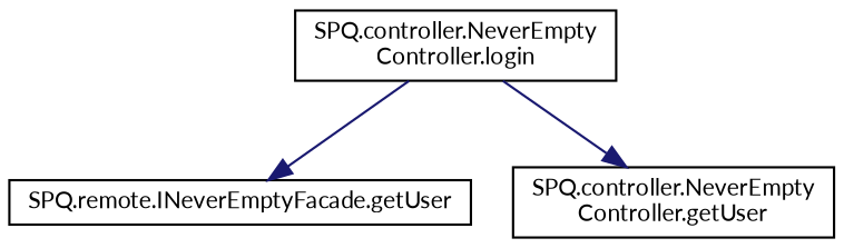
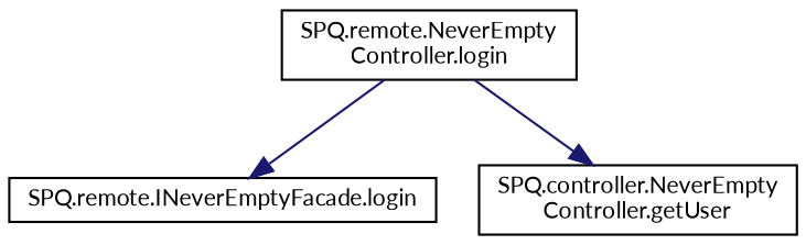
  digraph {
    fontname=Lato
    rankdir=TB
    node [color=black fillcolor=white fontname=Lato fontsize=10 shape=record style=filled]
    edge [color=midnightblue fontname=Lato fontsize=10 labelfontname=Helvetica labelfontsize=10 style=solid]
-   n1 [height=0.2 label="SPQ.controller.NeverEmpty\lController.login" width=0.4]
-   n2 [height=0.2 label="SPQ.remote.INeverEmptyFacade.getUser" width=0.4]
+   n1 [height=0.2 label="SPQ.remote.NeverEmpty\lController.login" width=0.4]
+   n2 [height=0.2 label="SPQ.remote.INeverEmptyFacade.login" width=0.4]
    n3 [height=0.2 label="SPQ.controller.NeverEmpty\lController.getUser" width=0.4]
    n1 -> n2
    n1 -> n3
  }
